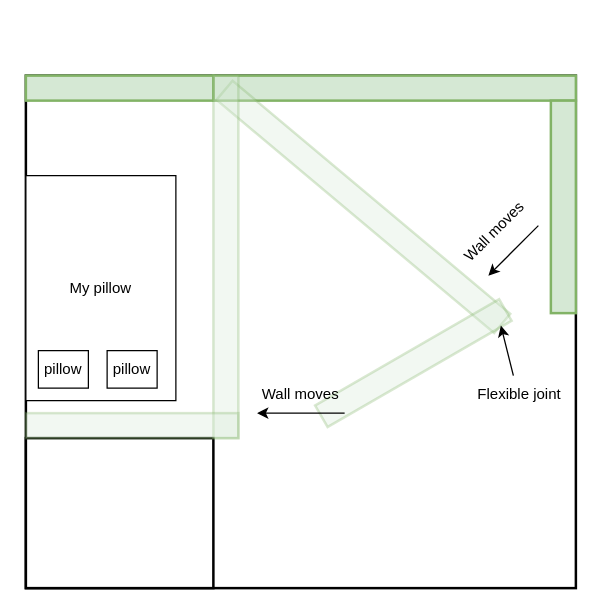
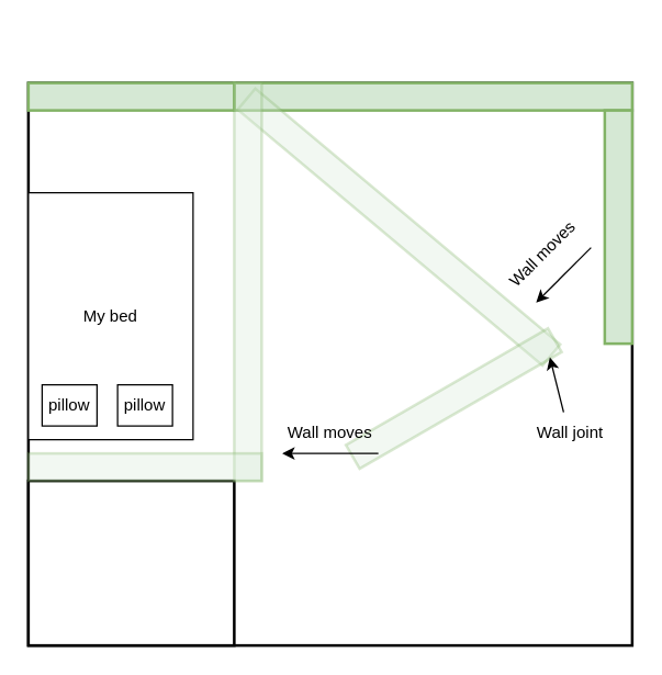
  <mxCell id="0" />
  <mxCell id="1" parent="0" />
  <mxCell id="2" value="" style="rounded=0;whiteSpace=wrap;html=1;strokeWidth=2;" vertex="1" parent="1"><mxGeometry x="20" y="60" width="440" height="410" as="geometry" /></mxCell>
  <mxCell id="3" value="" style="rounded=0;whiteSpace=wrap;html=1;strokeWidth=2;fillColor=#d5e8d4;strokeColor=#82b366;" vertex="1" parent="1"><mxGeometry x="170" y="60" width="290" height="20" as="geometry" /></mxCell>
  <mxCell id="4" value="" style="rounded=0;whiteSpace=wrap;html=1;strokeWidth=2;fillColor=#d5e8d4;strokeColor=#82b366;" vertex="1" parent="1"><mxGeometry x="440" y="80" width="20" height="170" as="geometry" /></mxCell>
  <mxCell id="5" value="" style="rounded=0;whiteSpace=wrap;html=1;strokeWidth=2;fillColor=#d5e8d4;strokeColor=#82b366;" vertex="1" parent="1"><mxGeometry x="20" y="60" width="150" height="20" as="geometry" /></mxCell>
  <mxCell id="6" value="" style="rounded=0;whiteSpace=wrap;html=1;strokeWidth=2;" vertex="1" parent="1"><mxGeometry x="20" y="350" width="150" height="120" as="geometry" /></mxCell>
  <mxCell id="7" value="" style="rounded=0;whiteSpace=wrap;html=1;strokeWidth=2;fillColor=#d5e8d4;strokeColor=#82b366;direction=south;rotation=-50;opacity=30;" vertex="1" parent="1"><mxGeometry x="280" y="20" width="20" height="290" as="geometry" /></mxCell>
  <mxCell id="8" value="" style="rounded=0;whiteSpace=wrap;html=1;strokeWidth=2;fillColor=#d5e8d4;strokeColor=#82b366;rotation=60;opacity=30;" vertex="1" parent="1"><mxGeometry x="320" y="205" width="20" height="170" as="geometry" /></mxCell>
  <mxCell id="9" value="" style="rounded=0;whiteSpace=wrap;html=1;strokeWidth=2;fillColor=#d5e8d4;strokeColor=#82b366;direction=south;rotation=0;opacity=30;" vertex="1" parent="1"><mxGeometry x="170" y="60" width="20" height="290" as="geometry" /></mxCell>
  <mxCell id="10" value="" style="rounded=0;whiteSpace=wrap;html=1;strokeWidth=2;fillColor=#d5e8d4;strokeColor=#82b366;rotation=90;opacity=30;" vertex="1" parent="1"><mxGeometry x="95" y="255" width="20" height="170" as="geometry" /></mxCell>
  <mxCell id="11" value="" style="endArrow=classic;html=1;rounded=0;" edge="1" parent="1"><mxGeometry width="50" height="50" relative="1" as="geometry"><mxPoint x="430" y="180" as="sourcePoint" /><mxPoint x="390" y="220" as="targetPoint" /></mxGeometry></mxCell>
  <mxCell id="12" value="" style="endArrow=classic;html=1;rounded=0;" edge="1" parent="1"><mxGeometry width="50" height="50" relative="1" as="geometry"><mxPoint x="275" y="330" as="sourcePoint" /><mxPoint x="205" y="330" as="targetPoint" /></mxGeometry></mxCell>
- <mxCell id="13" value="Flexible joint" style="text;html=1;strokeColor=none;fillColor=none;align=center;verticalAlign=middle;whiteSpace=wrap;rounded=0;strokeWidth=1;" vertex="1" parent="1"><mxGeometry x="380" y="300" width="70" height="30" as="geometry" /></mxCell>
+ <mxCell id="13" value="Wall joint" style="text;html=1;strokeColor=none;fillColor=none;align=center;verticalAlign=middle;whiteSpace=wrap;rounded=0;strokeWidth=1;" vertex="1" parent="1"><mxGeometry x="380" y="300" width="70" height="30" as="geometry" /></mxCell>
  <mxCell id="14" value="" style="endArrow=classic;html=1;rounded=0;" edge="1" parent="1"><mxGeometry width="50" height="50" relative="1" as="geometry"><mxPoint x="410" y="300" as="sourcePoint" /><mxPoint x="400" y="260" as="targetPoint" /></mxGeometry></mxCell>
  <mxCell id="15" value="Wall moves" style="text;html=1;strokeColor=none;fillColor=none;align=center;verticalAlign=middle;whiteSpace=wrap;rounded=0;rotation=-45;" vertex="1" parent="1"><mxGeometry x="340" y="170" width="110" height="30" as="geometry" /></mxCell>
  <mxCell id="16" value="Wall moves" style="text;html=1;strokeColor=none;fillColor=none;align=center;verticalAlign=middle;whiteSpace=wrap;rounded=0;rotation=0;" vertex="1" parent="1"><mxGeometry x="185" y="300" width="110" height="30" as="geometry" /></mxCell>
  <mxCell id="17" value="" style="rounded=0;whiteSpace=wrap;html=1;" vertex="1" parent="1"><mxGeometry x="20" y="140" width="120" height="180" as="geometry" /></mxCell>
- <mxCell id="18" value="My pillow" style="text;html=1;strokeColor=none;fillColor=none;align=center;verticalAlign=middle;whiteSpace=wrap;rounded=0;" vertex="1" parent="1"><mxGeometry x="20" y="215" width="120" height="30" as="geometry" /></mxCell>
+ <mxCell id="18" value="My bed" style="text;html=1;strokeColor=none;fillColor=none;align=center;verticalAlign=middle;whiteSpace=wrap;rounded=0;" vertex="1" parent="1"><mxGeometry x="20" y="215" width="120" height="30" as="geometry" /></mxCell>
  <mxCell id="19" value="pillow" style="rounded=0;whiteSpace=wrap;html=1;" vertex="1" parent="1"><mxGeometry x="30" y="280" width="40" height="30" as="geometry" /></mxCell>
  <mxCell id="20" value="pillow" style="rounded=0;whiteSpace=wrap;html=1;" vertex="1" parent="1"><mxGeometry x="85" y="280" width="40" height="30" as="geometry" /></mxCell>
